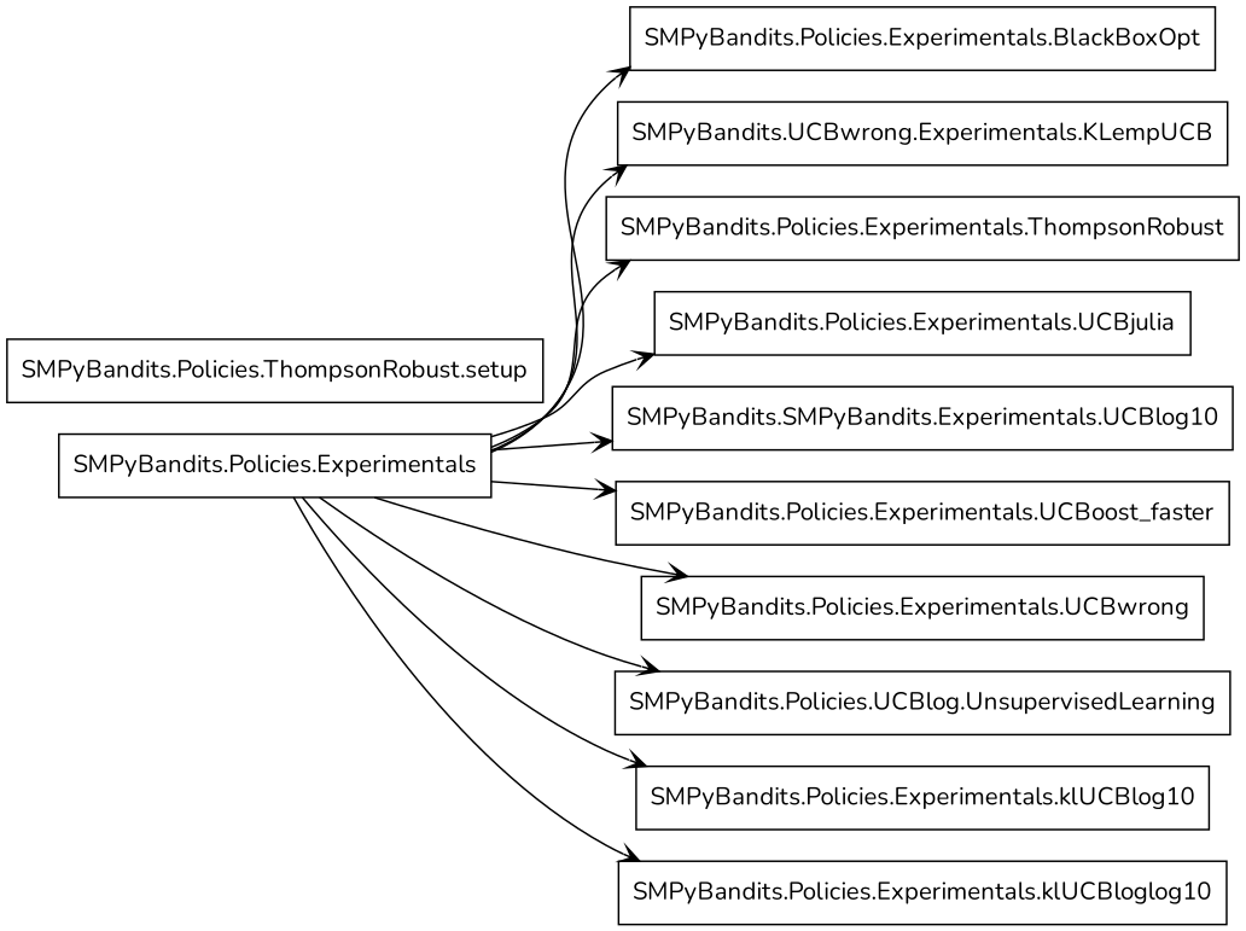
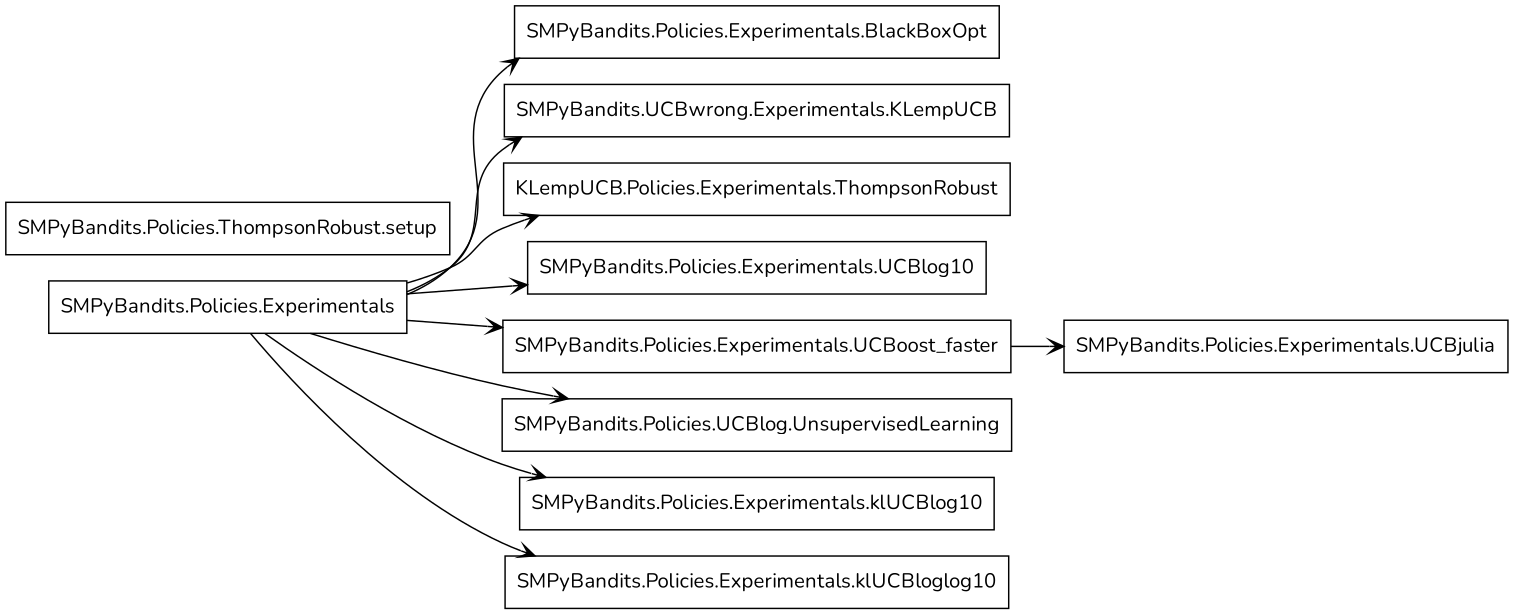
  digraph {
    fontname=Nunito
    rankdir=LR
    node [fontname=Nunito shape=box]
    edge [arrowhead=open arrowtail=none fontname=Nunito]
    n1 [label="SMPyBandits.Policies.Experimentals"]
    n2 [label="SMPyBandits.Policies.Experimentals.BlackBoxOpt"]
    n3 [label="SMPyBandits.UCBwrong.Experimentals.KLempUCB"]
-   n4 [label="SMPyBandits.Policies.Experimentals.ThompsonRobust"]
+   n4 [label="KLempUCB.Policies.Experimentals.ThompsonRobust"]
    n5 [label="SMPyBandits.Policies.Experimentals.UCBjulia"]
-   n6 [label="SMPyBandits.SMPyBandits.Experimentals.UCBlog10"]
+   n6 [label="SMPyBandits.Policies.Experimentals.UCBlog10"]
    n7 [label="SMPyBandits.Policies.Experimentals.UCBoost_faster"]
-   n8 [label="SMPyBandits.Policies.Experimentals.UCBwrong"]
    n9 [label="SMPyBandits.Policies.UCBlog.UnsupervisedLearning"]
    n10 [label="SMPyBandits.Policies.Experimentals.klUCBlog10"]
    n11 [label="SMPyBandits.Policies.Experimentals.klUCBloglog10"]
    n12 [label="SMPyBandits.Policies.ThompsonRobust.setup"]
    n1 -> n2
    n1 -> n3
    n1 -> n4
-   n1 -> n5
+   n7 -> n5
    n1 -> n6
    n1 -> n7
-   n1 -> n8
    n1 -> n9
    n1 -> n10
    n1 -> n11
  }
